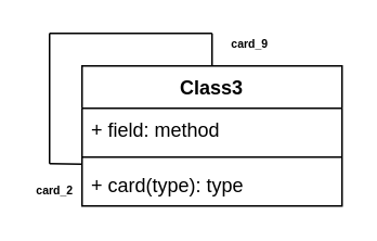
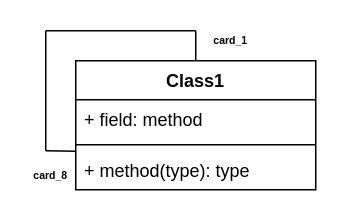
  <mxCell id="0" />
  <mxCell id="1" parent="0" />
- <mxCell id="2" value="Class3" style="swimlane;fontStyle=1;align=center;verticalAlign=top;childLayout=stackLayout;horizontal=1;startSize=26;horizontalStack=0;resizeParent=1;resizeParentMax=0;resizeLast=0;collapsible=1;marginBottom=0;whiteSpace=wrap;html=1;" vertex="1" parent="1"><mxGeometry x="50" y="40" width="160" height="86" as="geometry" /></mxCell>
+ <mxCell id="2" value="Class1" style="swimlane;fontStyle=1;align=center;verticalAlign=top;childLayout=stackLayout;horizontal=1;startSize=26;horizontalStack=0;resizeParent=1;resizeParentMax=0;resizeLast=0;collapsible=1;marginBottom=0;whiteSpace=wrap;html=1;" vertex="1" parent="1"><mxGeometry x="50" y="40" width="160" height="86" as="geometry" /></mxCell>
  <mxCell id="3" value="+ field: method" style="text;strokeColor=none;fillColor=none;align=left;verticalAlign=top;spacingLeft=4;spacingRight=4;overflow=hidden;rotatable=0;points=[[0,0.5],[1,0.5]];portConstraint=eastwest;whiteSpace=wrap;html=1;" vertex="1" parent="2"><mxGeometry y="26" width="160" height="26" as="geometry" /></mxCell>
  <mxCell id="4" value="" style="line;strokeWidth=1;fillColor=none;align=left;verticalAlign=middle;spacingTop=-1;spacingLeft=3;spacingRight=3;rotatable=0;labelPosition=right;points=[];portConstraint=eastwest;strokeColor=inherit;" vertex="1" parent="2"><mxGeometry y="52" width="160" height="8" as="geometry" /></mxCell>
- <mxCell id="5" value="+ card(type): type" style="text;strokeColor=none;fillColor=none;align=left;verticalAlign=top;spacingLeft=4;spacingRight=4;overflow=hidden;rotatable=0;points=[[0,0.5],[1,0.5]];portConstraint=eastwest;whiteSpace=wrap;html=1;" vertex="1" parent="2"><mxGeometry y="60" width="160" height="26" as="geometry" /></mxCell>
+ <mxCell id="5" value="+ method(type): type" style="text;strokeColor=none;fillColor=none;align=left;verticalAlign=top;spacingLeft=4;spacingRight=4;overflow=hidden;rotatable=0;points=[[0,0.5],[1,0.5]];portConstraint=eastwest;whiteSpace=wrap;html=1;" vertex="1" parent="2"><mxGeometry y="60" width="160" height="26" as="geometry" /></mxCell>
  <mxCell id="6" value="" style="endArrow=none;html=1;rounded=0;exitX=0.5;exitY=0;exitDx=0;exitDy=0;" edge="1" parent="1" source="2"><mxGeometry width="50" height="50" relative="1" as="geometry"><mxPoint x="220" y="170" as="sourcePoint" /><mxPoint x="130" y="20" as="targetPoint" /></mxGeometry></mxCell>
  <mxCell id="7" value="" style="endArrow=none;html=1;rounded=0;" edge="1" parent="1"><mxGeometry width="50" height="50" relative="1" as="geometry"><mxPoint x="30" y="20" as="sourcePoint" /><mxPoint x="130" y="20" as="targetPoint" /></mxGeometry></mxCell>
  <mxCell id="8" value="" style="endArrow=none;html=1;rounded=0;" edge="1" parent="1"><mxGeometry width="50" height="50" relative="1" as="geometry"><mxPoint x="30" y="100" as="sourcePoint" /><mxPoint x="30" y="20" as="targetPoint" /></mxGeometry></mxCell>
  <mxCell id="9" value="" style="endArrow=none;html=1;rounded=0;entryX=0;entryY=0.011;entryDx=0;entryDy=0;entryPerimeter=0;" edge="1" parent="1" target="5"><mxGeometry width="50" height="50" relative="1" as="geometry"><mxPoint x="30" y="100" as="sourcePoint" /><mxPoint x="190" y="50" as="targetPoint" /></mxGeometry></mxCell>
- <mxCell id="10" value="&lt;font style=&quot;font-size: 7px;&quot;&gt;card_9&lt;/font&gt;" style="text;align=center;fontStyle=1;verticalAlign=middle;spacingLeft=3;spacingRight=3;strokeColor=none;rotatable=0;points=[[0,0.5],[1,0.5]];portConstraint=eastwest;html=1;" vertex="1" parent="1"><mxGeometry x="140" y="20" width="25" height="10" as="geometry" /></mxCell>
- <mxCell id="11" value="&lt;font style=&quot;font-size: 7px;&quot;&gt;card_2&lt;/font&gt;" style="text;align=center;fontStyle=1;verticalAlign=middle;spacingLeft=3;spacingRight=3;strokeColor=none;rotatable=0;points=[[0,0.5],[1,0.5]];portConstraint=eastwest;html=1;" vertex="1" parent="1"><mxGeometry x="20" y="110" width="25" height="10" as="geometry" /></mxCell>
+ <mxCell id="10" value="&lt;font style=&quot;font-size: 7px;&quot;&gt;card_1&lt;/font&gt;" style="text;align=center;fontStyle=1;verticalAlign=middle;spacingLeft=3;spacingRight=3;strokeColor=none;rotatable=0;points=[[0,0.5],[1,0.5]];portConstraint=eastwest;html=1;" vertex="1" parent="1"><mxGeometry x="140" y="20" width="25" height="10" as="geometry" /></mxCell>
+ <mxCell id="11" value="&lt;font style=&quot;font-size: 7px;&quot;&gt;card_8&lt;/font&gt;" style="text;align=center;fontStyle=1;verticalAlign=middle;spacingLeft=3;spacingRight=3;strokeColor=none;rotatable=0;points=[[0,0.5],[1,0.5]];portConstraint=eastwest;html=1;" vertex="1" parent="1"><mxGeometry x="20" y="110" width="25" height="10" as="geometry" /></mxCell>
